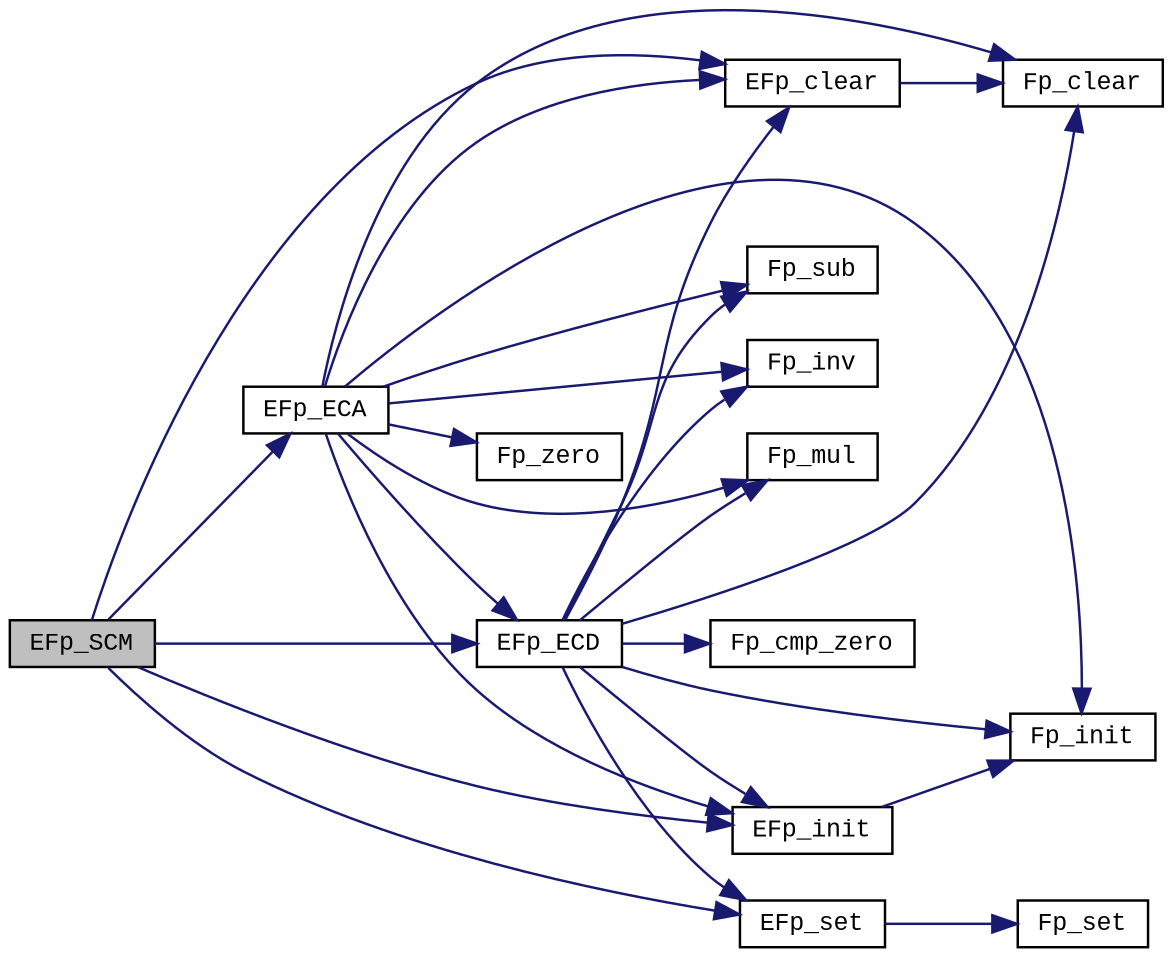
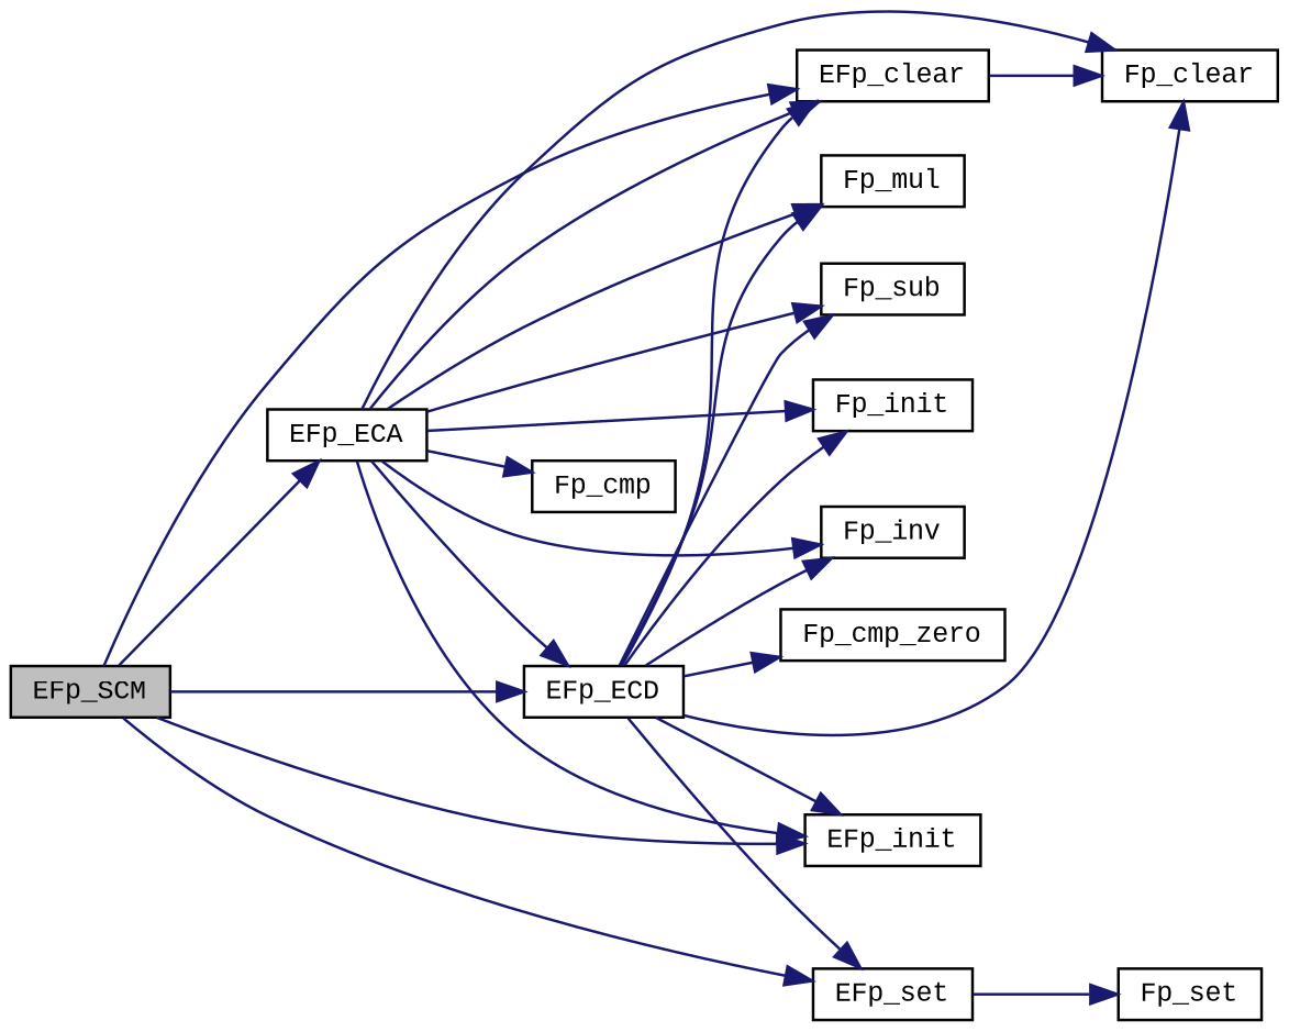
  digraph {
    fontname="Liberation Mono"
    rankdir=LR
    node [color=black fillcolor=white fontname="Liberation Mono" fontsize=10 shape=record style=filled]
    edge [color=midnightblue fontname="Liberation Mono" fontsize=10 labelfontname=Helvetica labelfontsize=10 style=solid]
    n1 [fillcolor=grey75 fontcolor=black height=0.2 label=EFp_SCM width=0.4]
    n2 [height=0.2 label=EFp_clear width=0.4]
    n3 [height=0.2 label=EFp_ECA width=0.4]
    n4 [height=0.2 label=EFp_ECD width=0.4]
    n5 [height=0.2 label=EFp_init width=0.4]
    n6 [height=0.2 label=EFp_set width=0.4]
    n7 [height=0.2 label=Fp_clear width=0.4]
    n8 [height=0.2 label=Fp_init width=0.4]
    n9 [height=0.2 label=Fp_inv width=0.4]
    n10 [height=0.2 label=Fp_mul width=0.4]
    n11 [height=0.2 label=Fp_sub width=0.4]
-   n12 [height=0.2 label=Fp_zero width=0.4]
+   n12 [height=0.2 label=Fp_cmp width=0.4]
    n13 [height=0.2 label=Fp_cmp_zero width=0.4]
    n14 [height=0.2 label=Fp_set width=0.4]
    n1 -> n2
    n1 -> n3
    n1 -> n4
    n1 -> n5
    n1 -> n6
    n2 -> n7
    n3 -> n2
    n3 -> n4
    n3 -> n5
    n3 -> n7
    n3 -> n8
    n3 -> n9
    n3 -> n10
    n3 -> n11
    n3 -> n12
    n4 -> n2
    n4 -> n5
    n4 -> n6
    n4 -> n7
    n4 -> n8
    n4 -> n9
    n4 -> n10
    n4 -> n11
    n4 -> n13
-   n5 -> n8
    n6 -> n14
  }
